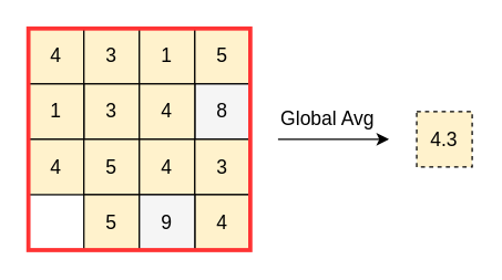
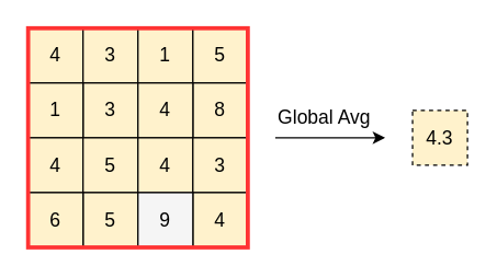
  <mxCell id="0" />
  <mxCell id="1" parent="0" />
  <mxCell id="2" value="4" style="whiteSpace=wrap;html=1;aspect=fixed;fillColor=#fff2cc;strokeColor=#000000;fontSize=14;" vertex="1" parent="1"><mxGeometry x="20" y="20" width="40" height="40" as="geometry" /></mxCell>
  <mxCell id="3" value="3" style="whiteSpace=wrap;html=1;aspect=fixed;fillColor=#fff2cc;strokeColor=#000000;fontSize=14;" vertex="1" parent="1"><mxGeometry x="60" y="20" width="40" height="40" as="geometry" /></mxCell>
  <mxCell id="4" value="3" style="whiteSpace=wrap;html=1;aspect=fixed;fillColor=#fff2cc;strokeColor=#000000;fontSize=14;" vertex="1" parent="1"><mxGeometry x="60" y="60" width="40" height="40" as="geometry" /></mxCell>
  <mxCell id="5" value="1" style="whiteSpace=wrap;html=1;aspect=fixed;fillColor=#fff2cc;strokeColor=#000000;fontSize=14;" vertex="1" parent="1"><mxGeometry x="20" y="60" width="40" height="40" as="geometry" /></mxCell>
  <mxCell id="6" value="1" style="whiteSpace=wrap;html=1;aspect=fixed;fillColor=#fff2cc;strokeColor=#000000;fontSize=14;" vertex="1" parent="1"><mxGeometry x="100" y="20" width="40" height="40" as="geometry" /></mxCell>
  <mxCell id="7" value="5" style="whiteSpace=wrap;html=1;aspect=fixed;fillColor=#fff2cc;strokeColor=#000000;fontSize=14;" vertex="1" parent="1"><mxGeometry x="140" y="20" width="40" height="40" as="geometry" /></mxCell>
- <mxCell id="8" value="8" style="whiteSpace=wrap;html=1;aspect=fixed;fillColor=#f5f5f5;strokeColor=#000000;fontSize=14;" vertex="1" parent="1"><mxGeometry x="140" y="60" width="40" height="40" as="geometry" /></mxCell>
+ <mxCell id="8" value="8" style="whiteSpace=wrap;html=1;aspect=fixed;fillColor=#fff2cc;strokeColor=#000000;fontSize=14;" vertex="1" parent="1"><mxGeometry x="140" y="60" width="40" height="40" as="geometry" /></mxCell>
  <mxCell id="9" value="4" style="whiteSpace=wrap;html=1;aspect=fixed;fillColor=#fff2cc;strokeColor=#000000;fontSize=14;" vertex="1" parent="1"><mxGeometry x="100" y="60" width="40" height="40" as="geometry" /></mxCell>
  <mxCell id="10" value="4" style="whiteSpace=wrap;html=1;aspect=fixed;fillColor=#fff2cc;strokeColor=#000000;fontSize=14;" vertex="1" parent="1"><mxGeometry x="20" y="100" width="40" height="40" as="geometry" /></mxCell>
  <mxCell id="11" value="5" style="whiteSpace=wrap;html=1;aspect=fixed;fillColor=#fff2cc;strokeColor=#000000;fontSize=14;" vertex="1" parent="1"><mxGeometry x="60" y="100" width="40" height="40" as="geometry" /></mxCell>
  <mxCell id="12" value="5" style="whiteSpace=wrap;html=1;aspect=fixed;fillColor=#fff2cc;strokeColor=#000000;fontSize=14;" vertex="1" parent="1"><mxGeometry x="60" y="140" width="40" height="40" as="geometry" /></mxCell>
+ <mxCell id="13" value="6" style="whiteSpace=wrap;html=1;aspect=fixed;fillColor=#fff2cc;strokeColor=#000000;fontSize=14;" vertex="1" parent="1"><mxGeometry x="20" y="140" width="40" height="40" as="geometry" /></mxCell>
  <mxCell id="14" value="4" style="whiteSpace=wrap;html=1;aspect=fixed;fillColor=#fff2cc;strokeColor=#000000;fontSize=14;" vertex="1" parent="1"><mxGeometry x="100" y="100" width="40" height="40" as="geometry" /></mxCell>
  <mxCell id="15" value="3" style="whiteSpace=wrap;html=1;aspect=fixed;fillColor=#fff2cc;strokeColor=#000000;fontSize=14;" vertex="1" parent="1"><mxGeometry x="140" y="100" width="40" height="40" as="geometry" /></mxCell>
  <mxCell id="16" value="4" style="whiteSpace=wrap;html=1;aspect=fixed;fillColor=#fff2cc;strokeColor=#000000;fontSize=14;" vertex="1" parent="1"><mxGeometry x="140" y="140" width="40" height="40" as="geometry" /></mxCell>
  <mxCell id="17" value="9" style="whiteSpace=wrap;html=1;aspect=fixed;fillColor=#f5f5f5;strokeColor=#000000;fontSize=14;" vertex="1" parent="1"><mxGeometry x="100" y="140" width="40" height="40" as="geometry" /></mxCell>
  <mxCell id="18" value="4.3" style="whiteSpace=wrap;html=1;aspect=fixed;fillColor=#fff2cc;strokeColor=#000000;fontSize=14;dashed=1;" vertex="1" parent="1"><mxGeometry x="300" y="80" width="40" height="40" as="geometry" /></mxCell>
  <mxCell id="19" value="" style="endArrow=classic;html=1;rounded=0;fontSize=14;" edge="1" parent="1"><mxGeometry width="50" height="50" relative="1" as="geometry"><mxPoint x="200" y="100" as="sourcePoint" /><mxPoint x="280" y="100" as="targetPoint" /></mxGeometry></mxCell>
  <mxCell id="20" value="Global Avg" style="text;html=1;strokeColor=none;fillColor=none;align=center;verticalAlign=middle;whiteSpace=wrap;rounded=0;fontSize=14;" vertex="1" parent="1"><mxGeometry x="198" y="70" width="76" height="30" as="geometry" /></mxCell>
  <mxCell id="21" value="" style="whiteSpace=wrap;html=1;aspect=fixed;fontSize=14;strokeWidth=3;fillColor=none;strokeColor=#FF3333;" vertex="1" parent="1"><mxGeometry x="20" y="20" width="160" height="160" as="geometry" /></mxCell>
